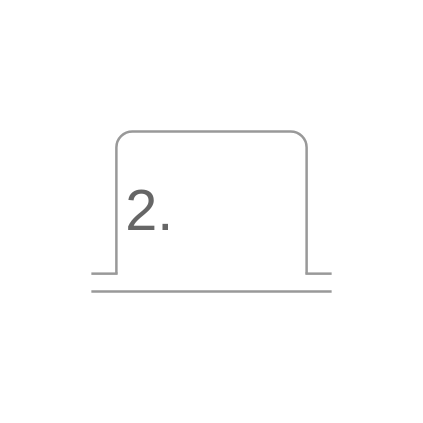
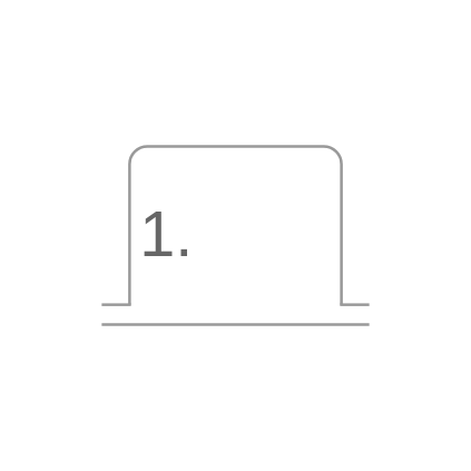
  <mxCell id="0" />
  <mxCell id="1" parent="0" />
  <mxCell id="2" value="" style="rounded=0;whiteSpace=wrap;html=1;fontSize=35;fontColor=#666666;strokeColor=none;fillColor=none;" parent="1" vertex="1"><mxGeometry width="127" height="127" as="geometry" x="20" y="20" /></mxCell>
  <mxCell id="3" value="" style="rounded=0;whiteSpace=wrap;html=1;strokeColor=none;" vertex="1" parent="1"><mxGeometry x="36" y="36" width="96" height="96" as="geometry" /></mxCell>
- <mxCell id="4" value="2." style="rounded=1;whiteSpace=wrap;html=1;strokeColor=#999999;align=left;spacingLeft=2;fontSize=23;fontColor=#666666;arcSize=10;" parent="1" vertex="1"><mxGeometry x="46" y="52" width="76" height="64" as="geometry" /></mxCell>
+ <mxCell id="4" value="1." style="rounded=1;whiteSpace=wrap;html=1;strokeColor=#999999;align=left;spacingLeft=2;fontSize=23;fontColor=#666666;arcSize=10;" parent="1" vertex="1"><mxGeometry x="46" y="52" width="76" height="64" as="geometry" /></mxCell>
  <mxCell id="5" value="" style="rounded=0;whiteSpace=wrap;html=1;strokeColor=none;" parent="1" vertex="1"><mxGeometry x="40" y="108.83" width="90" height="10" as="geometry" /></mxCell>
  <mxCell id="6" value="" style="endArrow=none;html=1;rounded=0;strokeColor=#999999;" parent="1" edge="1"><mxGeometry width="50" height="50" relative="1" as="geometry"><mxPoint x="36" y="116" as="sourcePoint" /><mxPoint x="132" y="116" as="targetPoint" /></mxGeometry></mxCell>
  <mxCell id="7" value="" style="endArrow=none;html=1;rounded=0;strokeColor=#999999;" parent="1" edge="1"><mxGeometry width="50" height="50" relative="1" as="geometry"><mxPoint x="121.5" y="108.83" as="sourcePoint" /><mxPoint x="132" y="108.83" as="targetPoint" /></mxGeometry></mxCell>
  <mxCell id="8" value="" style="endArrow=none;html=1;rounded=0;strokeColor=#999999;" parent="1" edge="1"><mxGeometry width="50" height="50" relative="1" as="geometry"><mxPoint x="36" y="108.83" as="sourcePoint" /><mxPoint x="46.5" y="108.83" as="targetPoint" /></mxGeometry></mxCell>
